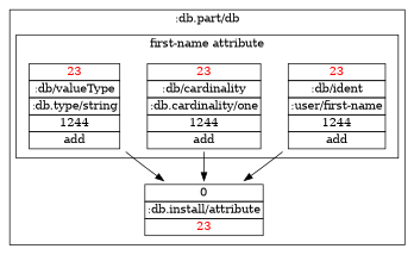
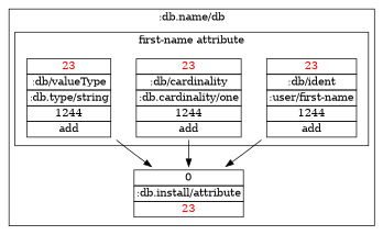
  digraph {
    compound=true
    node [shape=plaintext]
    n1 [label=<       <table border="0" cellborder="1" cellspacing="0">         <tr><td><font color="red">23</font></td></tr>         <tr><td>:db/ident</td></tr>         <tr><td>:user/first-name</td></tr>         <tr><td>1244</td></tr>         <tr><td>add</td></tr>       </table>       >]
    n2 [label=<       <table border="0" cellborder="1" cellspacing="0">         <tr><td><font color="red">23</font></td></tr>         <tr><td>:db/cardinality</td></tr>         <tr><td>:db.cardinality/one</td></tr>         <tr><td>1244</td></tr>         <tr><td>add</td></tr>       </table>       >]
    n3 [label=<       <table border="0" cellborder="1" cellspacing="0">         <tr><td><font color="red">23</font></td></tr>         <tr><td>:db/valueType</td></tr>         <tr><td>:db.type/string</td></tr>         <tr><td>1244</td></tr>         <tr><td>add</td></tr>       </table>       >]
    n4 [label=<     <table border="0" cellborder="1" cellspacing="0">       <tr><td>0</td></tr>       <tr><td>:db.install/attribute</td></tr>       <tr><td><font color="red">23</font></td></tr>     </table>     >]
    subgraph cluster_1 {
-     label=":db.part/db"
+     label=":db.name/db"
      n4
      subgraph cluster_2 {
        label="first-name attribute"
        n1
        n2
        n3
      }
    }
    n1 -> n4
    n2 -> n4
    n3 -> n4
  }
